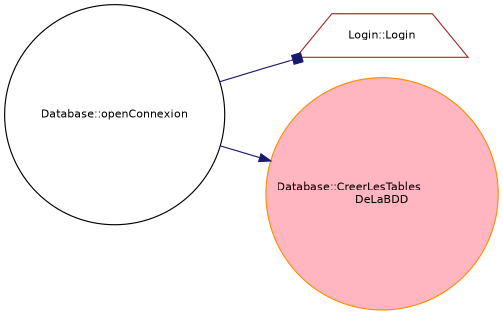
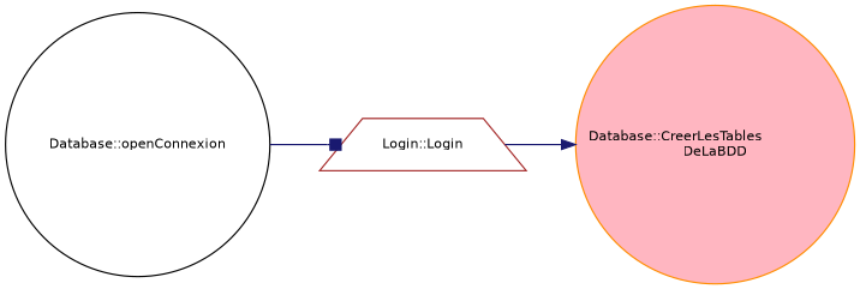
  digraph {
    rankdir=LR
    node [fillcolor=white fontname=Helvetica fontsize=10 shape=circle style=filled]
    edge [color=midnightblue fontname=Helvetica fontsize=10 labelfontname=Helvetica labelfontsize=10 style=solid]
    n1 [color=brown fontcolor=black height=0.2 label="Login::Login" shape=trapezium width=0.4]
    n2 [color=black height=0.2 label="Database::openConnexion" width=0.4]
    n3 [color=darkorange fillcolor=lightpink height=0.2 label="Database::CreerLesTables\lDeLaBDD" width=0.4]
    n2 -> n1 [arrowhead=box]
-   n2 -> n3 [arrowhead=normal]
+   n1 -> n3 [arrowhead=normal]
  }
